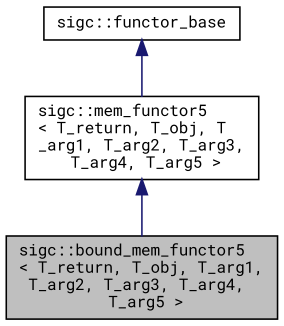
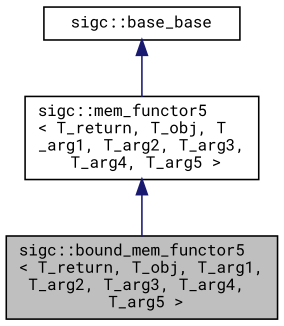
  digraph {
    fontname="Roboto Mono"
    node [color=black fillcolor=white fontname="Roboto Mono" fontsize=10 shape=record style=filled]
    edge [color=midnightblue dir=back fontname="Roboto Mono" fontsize=10 labelfontname=Sans labelfontsize=10 style=solid]
    n1 [fillcolor=grey75 fontcolor=black height=0.2 label="sigc::bound_mem_functor5\l\< T_return, T_obj, T_arg1,\l T_arg2, T_arg3, T_arg4,\l T_arg5 \>" width=0.4]
    n2 [height=0.2 label="sigc::mem_functor5\l\< T_return, T_obj, T\l_arg1, T_arg2, T_arg3,\l T_arg4, T_arg5 \>" width=0.4]
-   n3 [height=0.2 label="sigc::functor_base" width=0.4]
+   n3 [height=0.2 label="sigc::base_base" width=0.4]
    n2 -> n1
    n3 -> n2
  }
